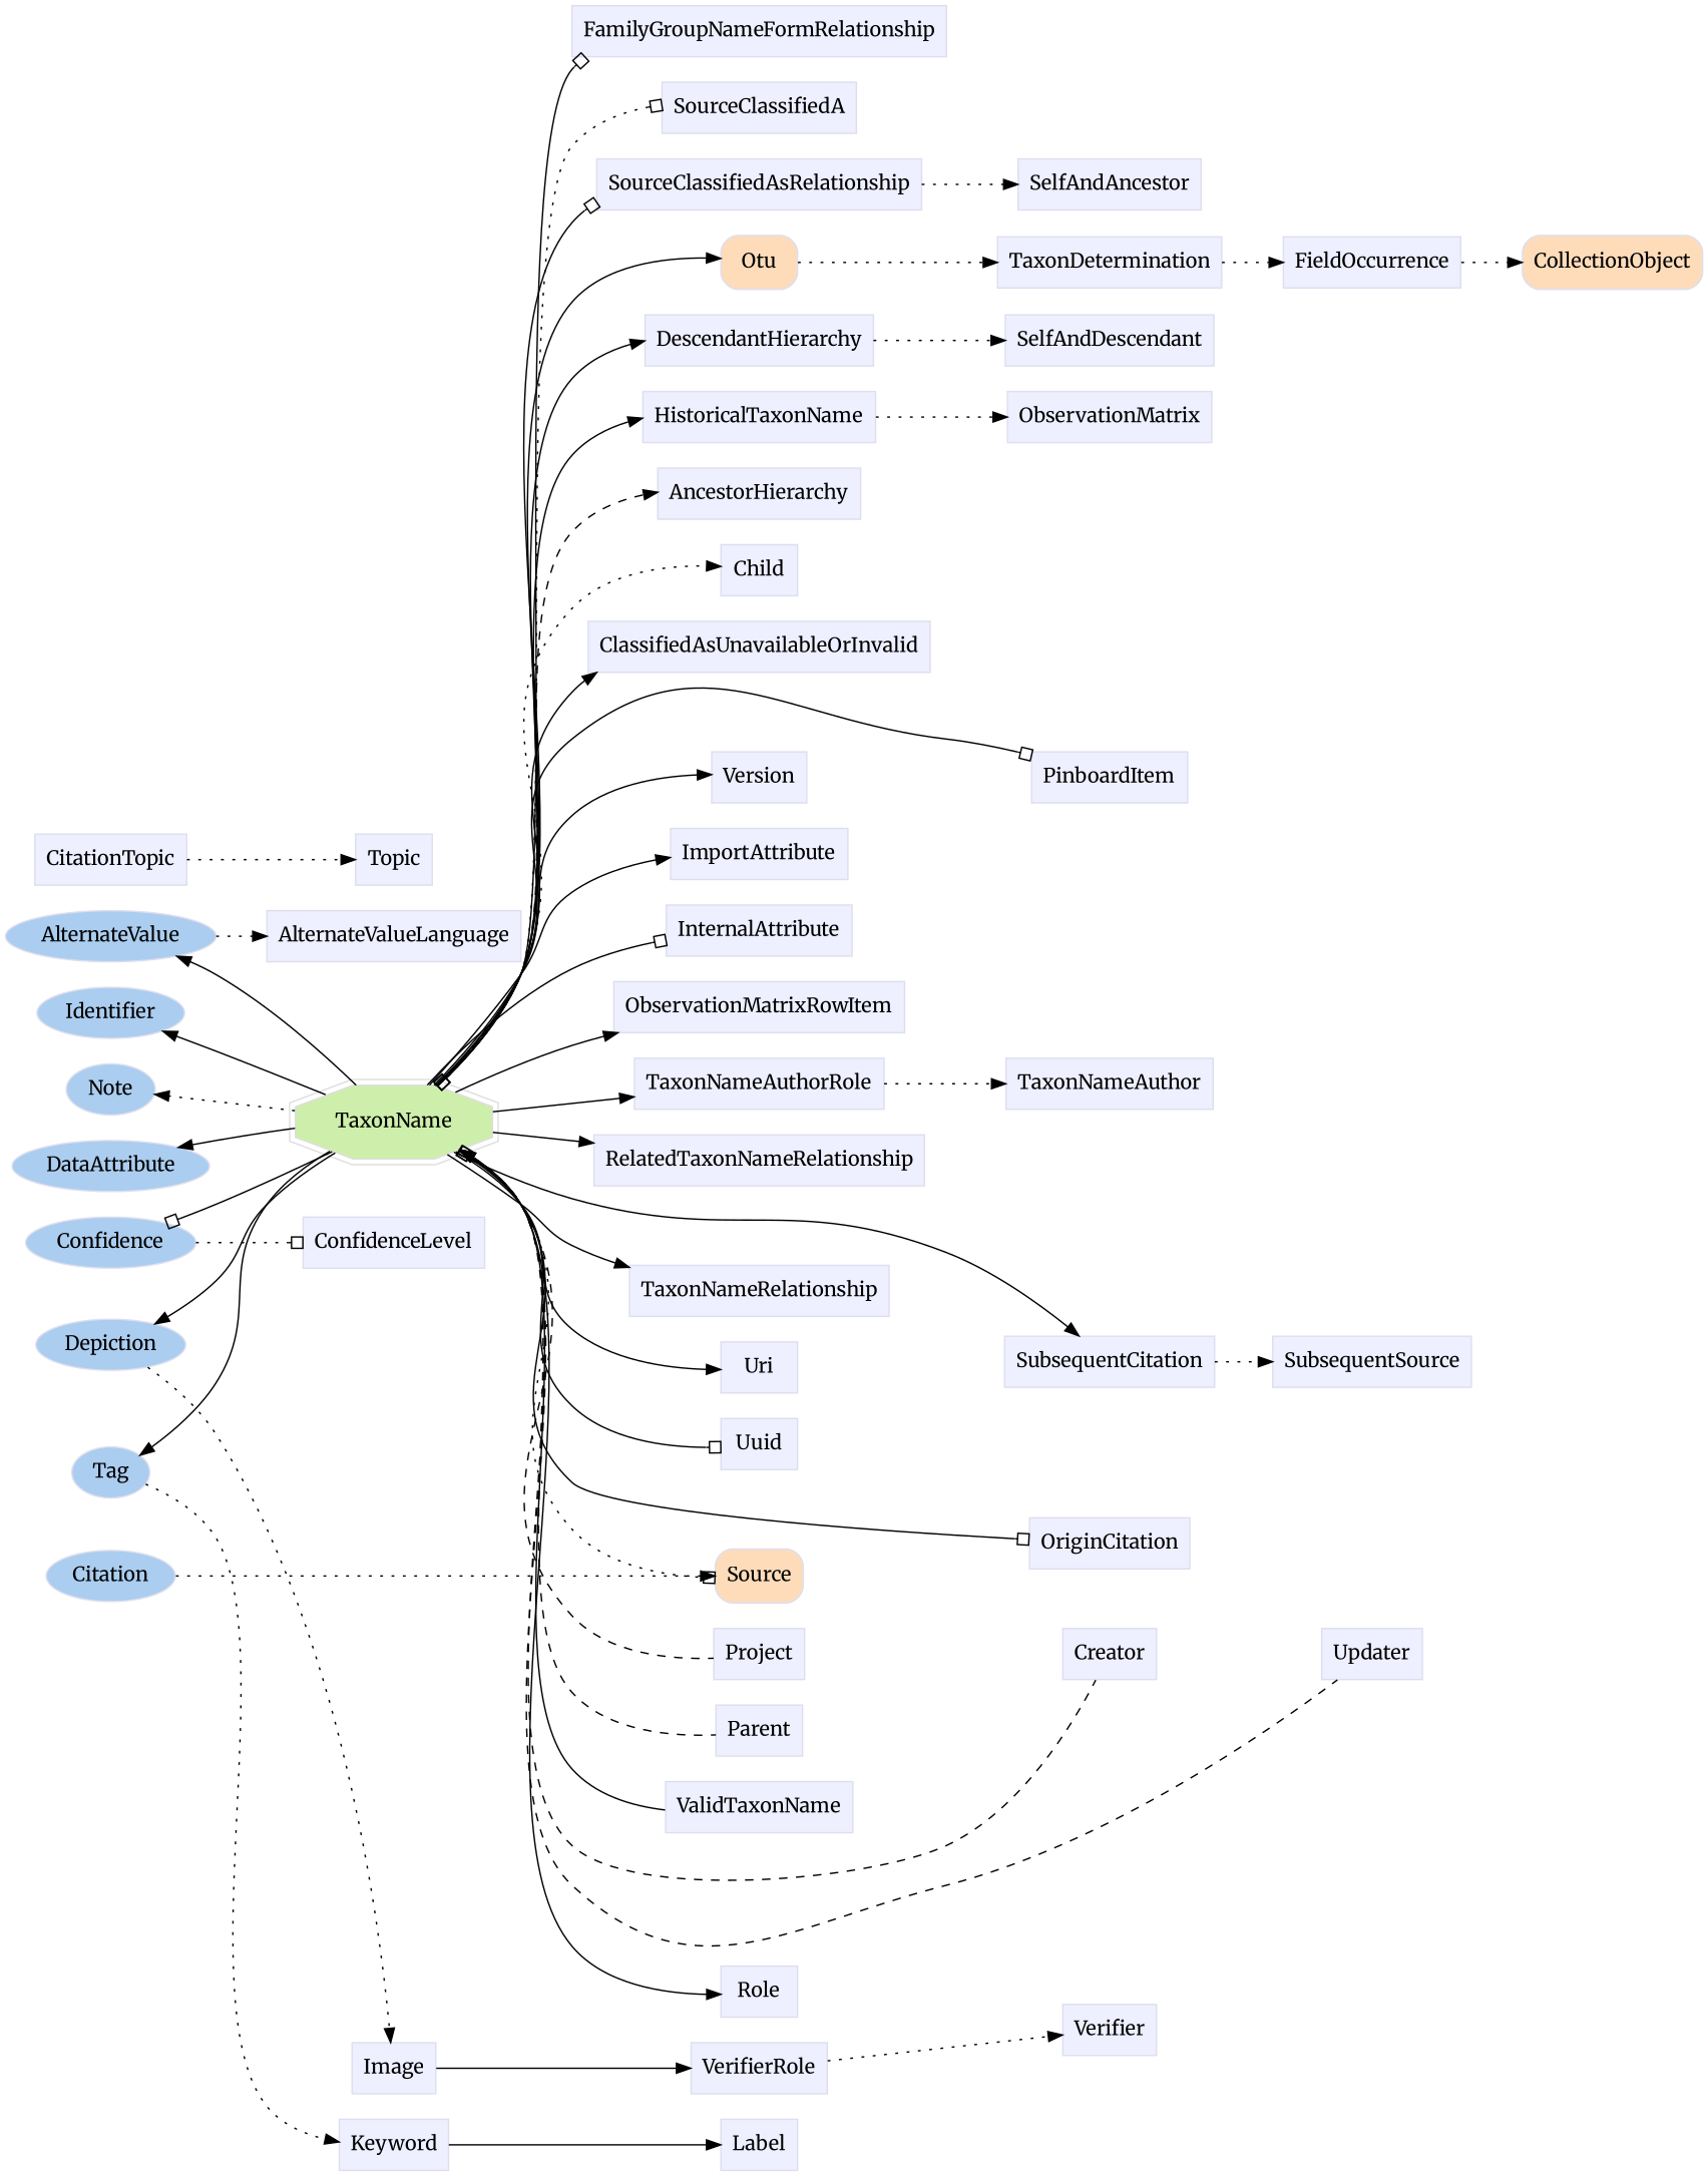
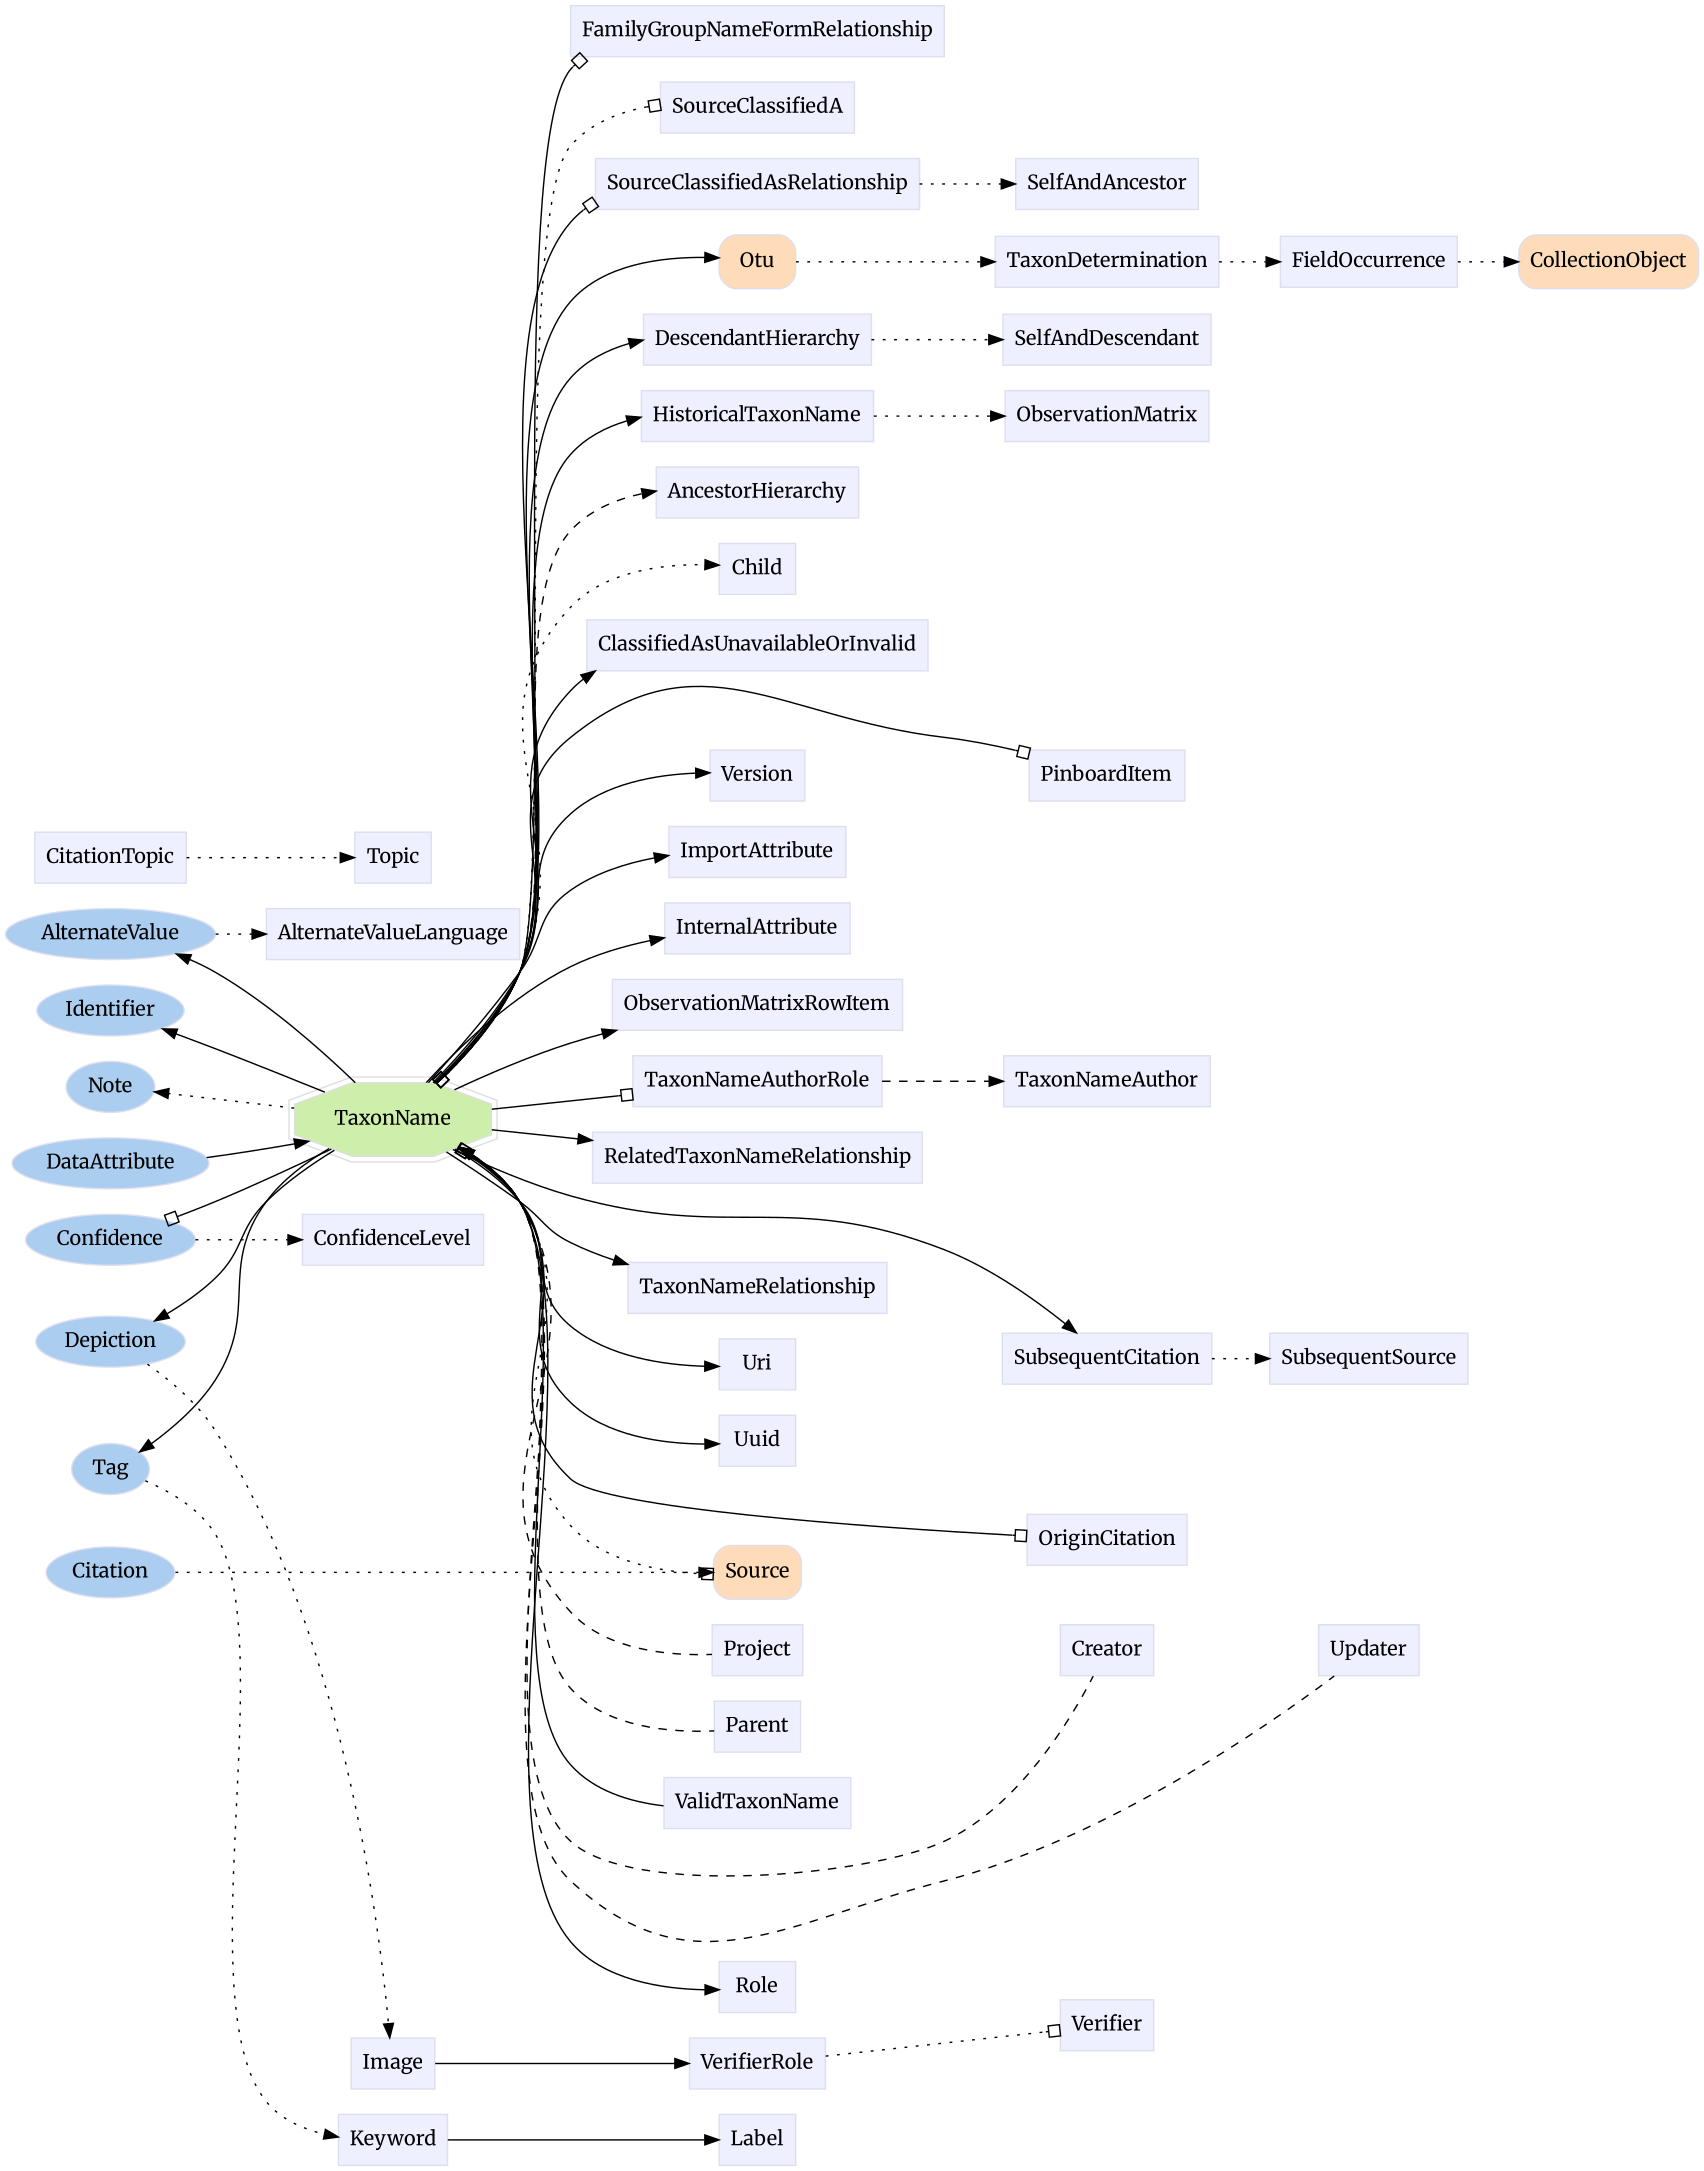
  digraph {
    fontname=Merriweather
    rankdir=LR
    node [color="#dddeee" fillcolor="#eeefff" fontname=Merriweather group=supporting shape=box style=filled]
    edge [fontname=Merriweather]
    n1 [fillcolor="#abcdef" group=annotator height=0.5 label=AlternateValue shape=oval width=1.8387]
    n2 [fillcolor="#abcdef" group=annotator height=0.5 label=Citation shape=oval width=1.1279]
    n3 [fillcolor="#abcdef" group=annotator height=0.5 label=Confidence shape=oval width=1.4833]
    n4 [fillcolor="#abcdef" group=annotator height=0.5 label=DataAttribute shape=oval width=1.7108]
    n5 [fillcolor="#abcdef" group=annotator height=0.5 label=Depiction shape=oval width=1.3127]
    n6 [fillcolor="#abcdef" group=annotator height=0.5 label=Identifier shape=oval width=1.2558]
    n7 [fillcolor="#abcdef" group=annotator height=0.5 label=Tag shape=oval width=0.75]
    n8 [fillcolor="#abcdef" group=annotator height=0.5 label=Note shape=oval width=0.80088]
    n9 [color="#dedede" fillcolor="#cdefab" group=target height=0.61111 label=TaxonName shape=doubleoctagon width=1.8243]
    n10 [fillcolor="#fedcba" group=core height=0.51389 label=CollectionObject shape=Mrecord width=1.5035]
    n11 [fillcolor="#fedcba" group=core height=0.51389 label=Otu shape=Mrecord width=0.75]
    n12 [fillcolor="#fedcba" group=core height=0.51389 label=Source shape=Mrecord width=0.75]
    n13 [height=0.5 label=AlternateValueLanguage width=2.0868]
    n14 [height=0.5 label=AncestorHierarchy width=1.6493]
    n15 [height=0.5 label=Child width=0.75]
    n16 [height=0.5 label=CitationTopic width=1.2639]
    n17 [height=0.5 label=ClassifiedAsUnavailableOrInvalid width=2.816]
    n18 [height=0.5 label=TaxonDetermination width=1.7951]
    n19 [height=0.5 label=ConfidenceLevel width=1.5139]
    n20 [height=0.5 label=DescendantHierarchy width=1.8472]
    n21 [height=0.5 label=FieldOccurrence width=1.4722]
    n22 [height=0.5 label=HistoricalTaxonName width=1.8993]
    n23 [height=0.5 label=Image width=0.75]
    n24 [height=0.5 label=ImportAttribute width=1.4201]
    n25 [height=0.5 label=InternalAttribute width=1.4826]
    n26 [height=0.5 label=Keyword width=0.92014]
    n27 [height=0.5 label=Label width=0.75]
    n28 [height=0.5 label=ObservationMatrixRowItem width=2.3681]
    n29 [height=0.5 label=ObservationMatrix width=1.6597]
    n30 [height=0.5 label=PinboardItem width=1.2535]
    n31 [height=0.5 label=RelatedTaxonNameRelationship width=2.6806]
    n32 [height=0.5 label=Role width=0.75]
    n33 [height=0.5 label=SelfAndAncestor width=1.5243]
    n34 [height=0.5 label=SelfAndDescendant width=1.7222]
    n35 [height=0.5 label=SubsequentCitation width=1.691]
    n36 [height=0.5 label=SubsequentSource width=1.6076]
    n37 [height=0.5 label=TaxonNameAuthorRole width=2.0451]
    n38 [height=0.5 label=TaxonNameAuthor width=1.691]
    n39 [height=0.5 label=TaxonNameRelationship width=2.1076]
    n40 [height=0.5 label=Topic width=0.75]
    n41 [height=0.5 label=Uri width=0.75]
    n42 [height=0.5 label=Uuid width=0.75]
    n43 [height=0.5 label=VerifierRole width=1.1493]
    n44 [height=0.5 label=Verifier width=0.79514]
    n45 [height=0.5 label=Version width=0.79514]
    n46 [height=0.5 label=Creator width=0.78472]
    n47 [height=0.5 label=Parent width=0.75]
    n48 [height=0.5 label=Project width=0.75347]
    n49 [height=0.5 label=Updater width=0.82639]
    n50 [height=0.5 label=ValidTaxonName width=1.5556]
    n51 [height=0.5 label=FamilyGroupNameFormRelationship width=3.066]
    n52 [height=0.5 label=OriginCitation width=1.316]
    n53 [height=0.5 label=SourceClassifiedA width=1.6285]
    n54 [height=0.5 label=SourceClassifiedAsRelationship width=2.6493]
    subgraph sub_1 {
      rank=min
      n1
      n2
      n3
      n4
      n5
      n6
      n7
      n8
    }
    subgraph sub_2 {
      n9
      n10
      n11
      n12
    }
    subgraph sub_3 {
      n13
      n14
      n15
      n16
      n17
      n18
      n19
      n20
      n21
      n22
      n23
      n24
      n25
      n26
      n27
      n28
      n29
      n30
      n31
      n32
      n33
      n34
      n35
      n36
      n37
      n38
      n39
      n40
      n41
      n42
      n43
      n44
      n45
      n46
      n47
      n48
      n49
      n50
      n51
      n52
      n53
      n54
    }
    n1 -> n13 [style=dotted]
    n2 -> n12 [style=dotted]
-   n3 -> n19 [style=dotted arrowhead=obox]
+   n3 -> n19 [style=dotted]
    n5 -> n23 [style=dotted]
    n7 -> n26 [style=dotted]
    n9 -> n1
    n9 -> n3 [arrowhead=obox]
-   n9 -> n4
+   n4 -> n9
    n9 -> n5
    n9 -> n6
    n9 -> n7
    n9 -> n8 [style=dotted]
    n9 -> n11
    n9 -> n12 [arrowhead=obox arrowtail=obox dir=both style=dotted]
    n9 -> n14 [style=dashed]
    n9 -> n15 [style=dotted]
    n9 -> n17
    n9 -> n20
    n9 -> n22
    n9 -> n24
-   n9 -> n25 [arrowhead=obox]
+   n9 -> n25
    n9 -> n28
    n9 -> n30 [arrowhead=obox]
    n9 -> n31
    n9 -> n32
    n9 -> n35
-   n9 -> n37
+   n9 -> n37 [arrowhead=obox]
    n9 -> n39
    n9 -> n41
-   n9 -> n42 [arrowhead=obox]
+   n9 -> n42
    n9 -> n45
    n9 -> n46 [dir=back style=dashed]
    n9 -> n47 [dir=back style=dashed]
    n9 -> n48 [dir=back style=dashed]
    n9 -> n49 [dir=back style=dashed]
    n9 -> n50 [dir=back style=solid]
    n9 -> n51 [arrowhead=obox arrowtail=obox dir=both]
    n9 -> n52 [arrowhead=obox arrowtail=obox dir=both]
    n9 -> n53 [arrowhead=obox arrowtail=obox dir=both style=dotted]
    n9 -> n54 [arrowhead=obox arrowtail=obox dir=both]
    n11 -> n18 [style=dotted]
    n12 -> n35 [style=invis]
    n12 -> n52 [style=invis]
    n16 -> n40 [style=dotted]
    n18 -> n21 [style=dotted]
    n20 -> n34 [style=dotted]
    n21 -> n10 [style=dotted]
    n22 -> n29 [style=dotted]
    n23 -> n43
    n26 -> n27
    n32 -> n44 [style=invis]
    n35 -> n36 [style=dotted]
-   n37 -> n38 [style=dotted]
-   n43 -> n44 [style=dotted]
+   n37 -> n38 [style=dashed]
+   n43 -> n44 [style=dotted arrowhead=obox]
    n45 -> n30 [style=invis]
    n46 -> n49 [style=invis]
    n48 -> n46 [style=invis]
    n54 -> n33 [style=dotted]
  }
